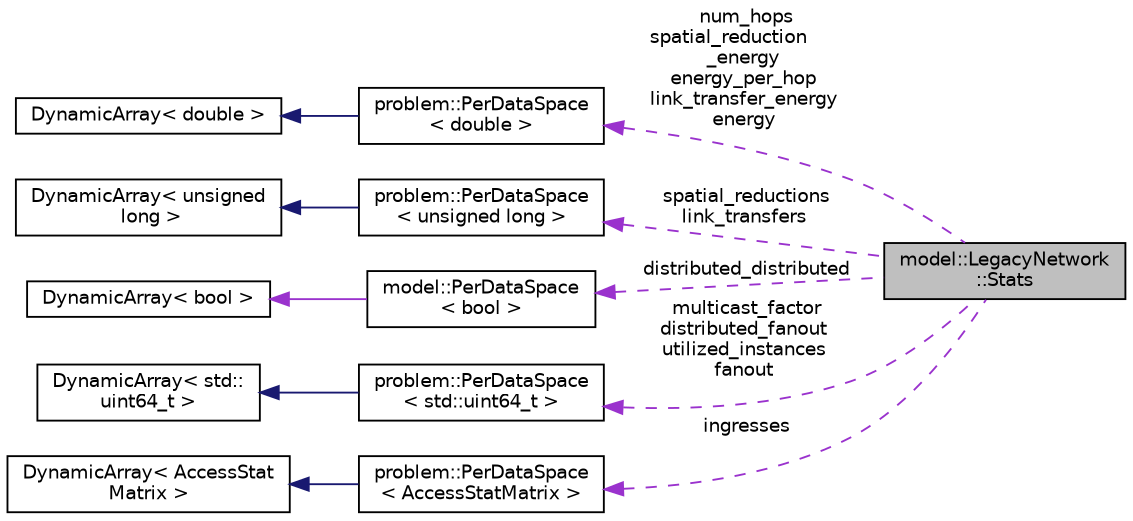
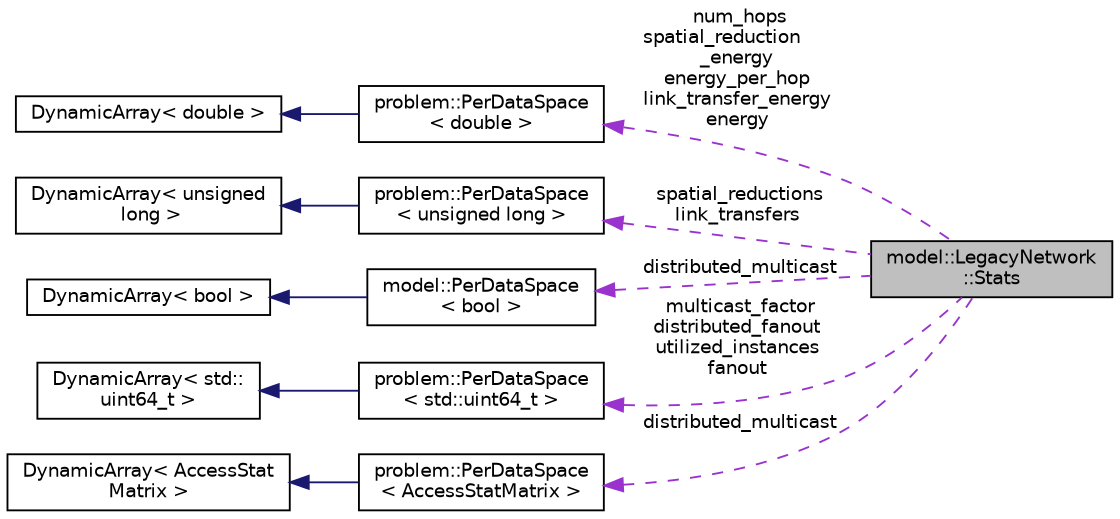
  digraph {
    rankdir=LR
    node [color=black fillcolor=white fontname=Helvetica fontsize=10 shape=record style=filled]
    edge [color=darkorchid3 dir=back fontname=Helvetica fontsize=10 labelfontname=Helvetica labelfontsize=10 style=dashed]
    n1 [fillcolor=grey75 fontcolor=black height=0.2 label="model::LegacyNetwork\l::Stats" width=0.4]
    n2 [height=0.2 label="problem::PerDataSpace\l\< double \>" width=0.4]
    n3 [height=0.2 label="DynamicArray\< double \>" width=0.4]
    n4 [height=0.2 label="problem::PerDataSpace\l\< unsigned long \>" width=0.4]
    n5 [height=0.2 label="DynamicArray\< unsigned\l long \>" width=0.4]
    n6 [height=0.2 label="model::PerDataSpace\l\< bool \>" width=0.4]
    n7 [height=0.2 label="DynamicArray\< bool \>" width=0.4]
    n8 [height=0.2 label="problem::PerDataSpace\l\< std::uint64_t \>" width=0.4]
    n9 [height=0.2 label="DynamicArray\< std::\luint64_t \>" width=0.4]
    n10 [height=0.2 label="problem::PerDataSpace\l\< AccessStatMatrix \>" width=0.4]
    n11 [height=0.2 label="DynamicArray\< AccessStat\lMatrix \>" width=0.4]
    n2 -> n1 [label=" num_hops\nspatial_reduction\l_energy\nenergy_per_hop\nlink_transfer_energy\nenergy"]
    n3 -> n2 [color=midnightblue style=solid]
    n4 -> n1 [label=" spatial_reductions\nlink_transfers"]
    n5 -> n4 [color=midnightblue style=solid]
-   n6 -> n1 [label=" distributed_distributed"]
-   n7 -> n6 [style=solid]
+   n6 -> n1 [label=" distributed_multicast"]
+   n7 -> n6 [color=midnightblue style=solid]
    n8 -> n1 [label=" multicast_factor\ndistributed_fanout\nutilized_instances\nfanout"]
    n9 -> n8 [color=midnightblue style=solid]
-   n10 -> n1 [label=" ingresses"]
+   n10 -> n1 [label=" distributed_multicast"]
    n11 -> n10 [color=midnightblue style=solid]
  }
